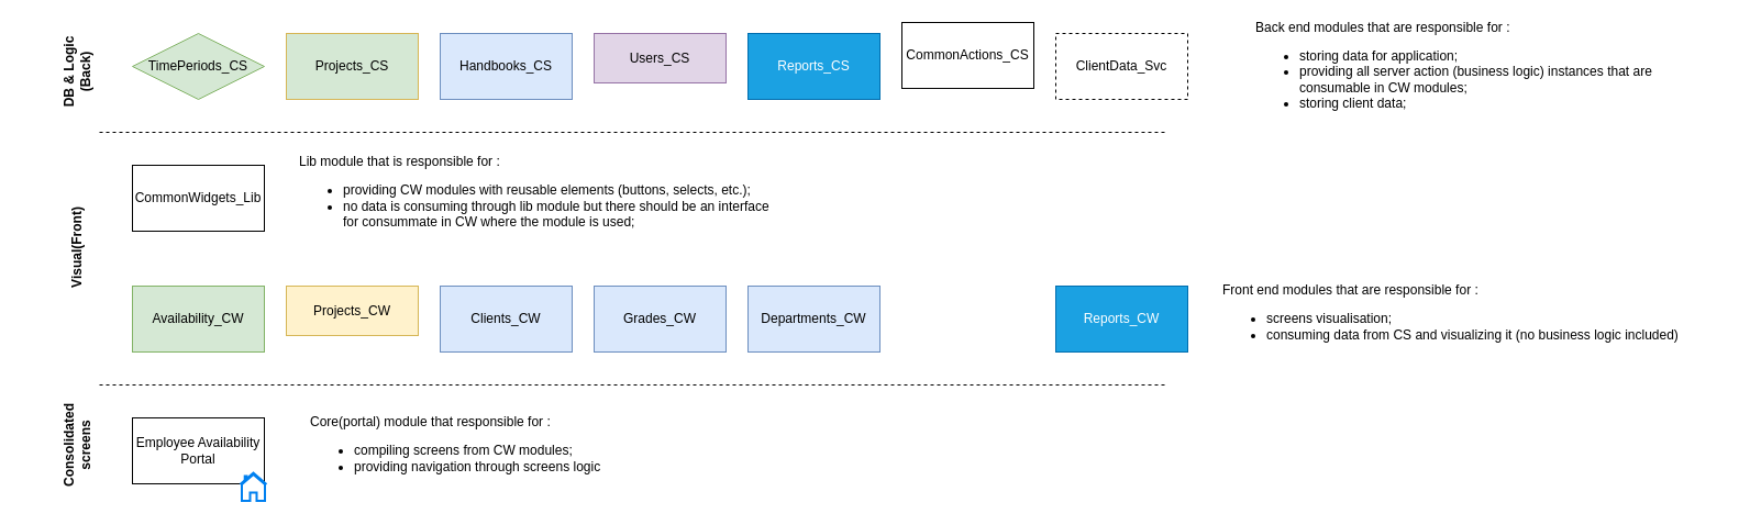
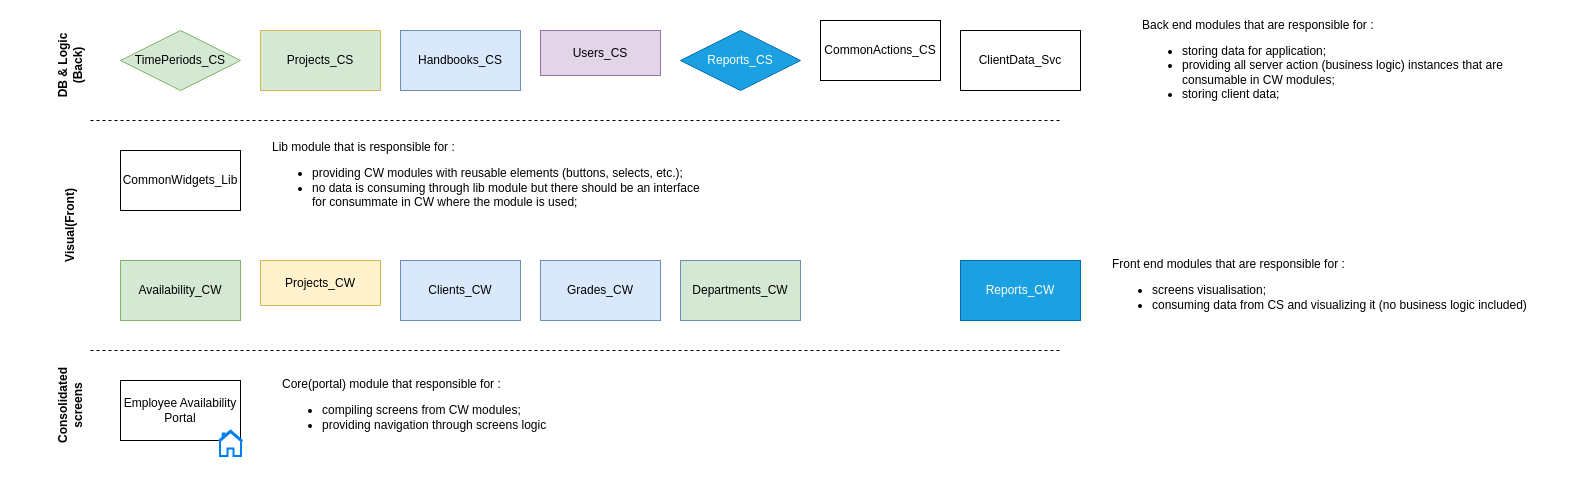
  <mxCell id="0" />
  <mxCell id="1" parent="0" />
  <mxCell id="2" value="Employee Availability&lt;br&gt;Portal" style="rounded=0;whiteSpace=wrap;html=1;" parent="1" vertex="1"><mxGeometry x="120" y="380" width="120" height="60" as="geometry" /></mxCell>
  <mxCell id="3" value="TimePeriods_CS" style="rhombus;whiteSpace=wrap;html=1;fillColor=#d5e8d4;strokeColor=#82b366;" parent="1" vertex="1"><mxGeometry x="120" y="30" width="120" height="60" as="geometry" /></mxCell>
  <mxCell id="4" value="Users_CS" style="rounded=0;whiteSpace=wrap;html=1;fillColor=#e1d5e7;strokeColor=#9673a6;" parent="1" vertex="1"><mxGeometry x="540" y="30" width="120" height="45" as="geometry" /></mxCell>
  <mxCell id="5" value="Handbooks_CS" style="rounded=0;whiteSpace=wrap;html=1;fillColor=#dae8fc;strokeColor=#6c8ebf;" parent="1" vertex="1"><mxGeometry x="400" y="30" width="120" height="60" as="geometry" /></mxCell>
  <mxCell id="6" value="Projects_CS" style="rounded=0;whiteSpace=wrap;html=1;fillColor=#d5e8d4;strokeColor=#d6b656;" parent="1" vertex="1"><mxGeometry x="260" y="30" width="120" height="60" as="geometry" /></mxCell>
  <mxCell id="7" value="CommonWidgets_Lib" style="rounded=0;whiteSpace=wrap;html=1;" parent="1" vertex="1"><mxGeometry x="120" y="150" width="120" height="60" as="geometry" /></mxCell>
  <mxCell id="8" value="" style="endArrow=none;dashed=1;html=1;rounded=0;" parent="1" edge="1"><mxGeometry width="50" height="50" relative="1" as="geometry"><mxPoint x="90" y="120" as="sourcePoint" /><mxPoint x="1060" y="120" as="targetPoint" /></mxGeometry></mxCell>
  <mxCell id="9" value="" style="endArrow=none;dashed=1;html=1;rounded=0;" parent="1" edge="1"><mxGeometry width="50" height="50" relative="1" as="geometry"><mxPoint x="90" y="350" as="sourcePoint" /><mxPoint x="1060" y="350" as="targetPoint" /></mxGeometry></mxCell>
  <mxCell id="10" value="Availability_CW" style="rounded=0;whiteSpace=wrap;html=1;fillColor=#d5e8d4;strokeColor=#82b366;" parent="1" vertex="1"><mxGeometry x="120" y="260" width="120" height="60" as="geometry" /></mxCell>
  <mxCell id="11" value="Projects_CW" style="rounded=0;whiteSpace=wrap;html=1;fillColor=#fff2cc;strokeColor=#d6b656;" parent="1" vertex="1"><mxGeometry x="260" y="260" width="120" height="45" as="geometry" /></mxCell>
  <mxCell id="12" value="Clients_CW" style="rounded=0;whiteSpace=wrap;html=1;fillColor=#dae8fc;strokeColor=#6c8ebf;" parent="1" vertex="1"><mxGeometry x="400" y="260" width="120" height="60" as="geometry" /></mxCell>
  <mxCell id="13" value="Grades_CW" style="rounded=0;whiteSpace=wrap;html=1;fillColor=#dae8fc;strokeColor=#6c8ebf;" parent="1" vertex="1"><mxGeometry x="540" y="260" width="120" height="60" as="geometry" /></mxCell>
- <mxCell id="14" value="Departments_CW" style="rounded=0;whiteSpace=wrap;html=1;fillColor=#dae8fc;strokeColor=#6c8ebf;" parent="1" vertex="1"><mxGeometry x="680" y="260" width="120" height="60" as="geometry" /></mxCell>
+ <mxCell id="14" value="Departments_CW" style="rounded=0;whiteSpace=wrap;html=1;fillColor=#d5e8d4;strokeColor=#6c8ebf;" parent="1" vertex="1"><mxGeometry x="680" y="260" width="120" height="60" as="geometry" /></mxCell>
  <mxCell id="15" value="Reports_CW" style="rounded=0;whiteSpace=wrap;html=1;fillColor=#1ba1e2;fontColor=#ffffff;strokeColor=#006EAF;" parent="1" vertex="1"><mxGeometry x="960" y="260" width="120" height="60" as="geometry" /></mxCell>
  <mxCell id="16" value="Visual(Front)" style="text;html=1;strokeColor=none;fillColor=none;align=center;verticalAlign=middle;whiteSpace=wrap;rounded=0;rotation=-90;fontStyle=1" parent="1" vertex="1"><mxGeometry x="40" y="210" width="60" height="30" as="geometry" /></mxCell>
  <mxCell id="17" value="DB &amp;amp; Logic (Back)" style="text;html=1;strokeColor=none;fillColor=none;align=center;verticalAlign=middle;whiteSpace=wrap;rounded=0;rotation=-90;fontStyle=1" parent="1" vertex="1"><mxGeometry x="20" y="50" width="100" height="30" as="geometry" /></mxCell>
  <mxCell id="18" value="Consolidated screens" style="text;html=1;strokeColor=none;fillColor=none;align=center;verticalAlign=middle;whiteSpace=wrap;rounded=0;rotation=-90;fontStyle=1" parent="1" vertex="1"><mxGeometry x="40" y="390" width="60" height="30" as="geometry" /></mxCell>
  <mxCell id="19" value="" style="html=1;verticalLabelPosition=bottom;align=center;labelBackgroundColor=#ffffff;verticalAlign=top;strokeWidth=2;strokeColor=#0080F0;shadow=0;dashed=0;shape=mxgraph.ios7.icons.home;" parent="1" vertex="1"><mxGeometry x="218" y="430" width="24" height="25.5" as="geometry" /></mxCell>
- <mxCell id="20" value="Reports_CS" style="rounded=0;whiteSpace=wrap;html=1;fillColor=#1ba1e2;fontColor=#ffffff;strokeColor=#006EAF;" parent="1" vertex="1"><mxGeometry x="680" y="30" width="120" height="60" as="geometry" /></mxCell>
+ <mxCell id="20" value="Reports_CS" style="rhombus;whiteSpace=wrap;html=1;fillColor=#1ba1e2;fontColor=#ffffff;strokeColor=#006EAF;" parent="1" vertex="1"><mxGeometry x="680" y="30" width="120" height="60" as="geometry" /></mxCell>
  <mxCell id="21" value="CommonActions_CS" style="rounded=0;whiteSpace=wrap;html=1;" parent="1" vertex="1"><mxGeometry x="820" y="20" width="120" height="60" as="geometry" /></mxCell>
  <mxCell id="22" value="Core(portal) module that responsible for :&lt;br&gt;&lt;ul&gt;&lt;li&gt;compiling screens from CW modules;&lt;/li&gt;&lt;li&gt;providing navigation through screens logic&amp;nbsp;&lt;/li&gt;&lt;/ul&gt;" style="text;html=1;strokeColor=none;fillColor=none;align=left;verticalAlign=middle;whiteSpace=wrap;rounded=0;" parent="1" vertex="1"><mxGeometry x="280" y="370" width="430" height="80" as="geometry" /></mxCell>
  <mxCell id="23" value="Front end modules that are responsible for :&lt;br&gt;&lt;ul&gt;&lt;li&gt;screens visualisation;&lt;/li&gt;&lt;li&gt;consuming data from CS and visualizing it (no business logic included)&amp;nbsp;&lt;/li&gt;&lt;/ul&gt;" style="text;html=1;strokeColor=none;fillColor=none;align=left;verticalAlign=middle;whiteSpace=wrap;rounded=0;" parent="1" vertex="1"><mxGeometry x="1110" y="250" width="430" height="80" as="geometry" /></mxCell>
  <mxCell id="24" value="Lib module that is responsible for :&lt;br&gt;&lt;ul&gt;&lt;li&gt;&lt;span style=&quot;background-color: initial;&quot;&gt;providing CW modules with reusable elements (buttons, selects, etc.);&lt;/span&gt;&lt;/li&gt;&lt;li&gt;&lt;span style=&quot;background-color: initial;&quot;&gt;no data is consuming through lib module but there should be an interface for consummate&amp;nbsp;in CW where the module is used;&lt;/span&gt;&lt;br&gt;&lt;/li&gt;&lt;/ul&gt;" style="text;html=1;strokeColor=none;fillColor=none;align=left;verticalAlign=middle;whiteSpace=wrap;rounded=0;" parent="1" vertex="1"><mxGeometry x="270" y="140" width="430" height="80" as="geometry" /></mxCell>
  <mxCell id="25" value="Back end modules that are responsible for :&lt;br&gt;&lt;ul&gt;&lt;li&gt;storing data for application;&lt;/li&gt;&lt;li&gt;providing all server action (business logic) instances that are consumable in CW modules;&lt;/li&gt;&lt;li&gt;storing client data;&lt;/li&gt;&lt;/ul&gt;" style="text;html=1;strokeColor=none;fillColor=none;align=left;verticalAlign=middle;whiteSpace=wrap;rounded=0;" parent="1" vertex="1"><mxGeometry x="1140" y="25" width="430" height="80" as="geometry" /></mxCell>
- <mxCell id="26" value="ClientData_Svc" style="rounded=0;whiteSpace=wrap;html=1;dashed=1;" vertex="1" parent="1"><mxGeometry x="960" y="30" width="120" height="60" as="geometry" /></mxCell>
+ <mxCell id="26" value="ClientData_Svc" style="rounded=0;whiteSpace=wrap;html=1;" vertex="1" parent="1"><mxGeometry x="960" y="30" width="120" height="60" as="geometry" /></mxCell>
